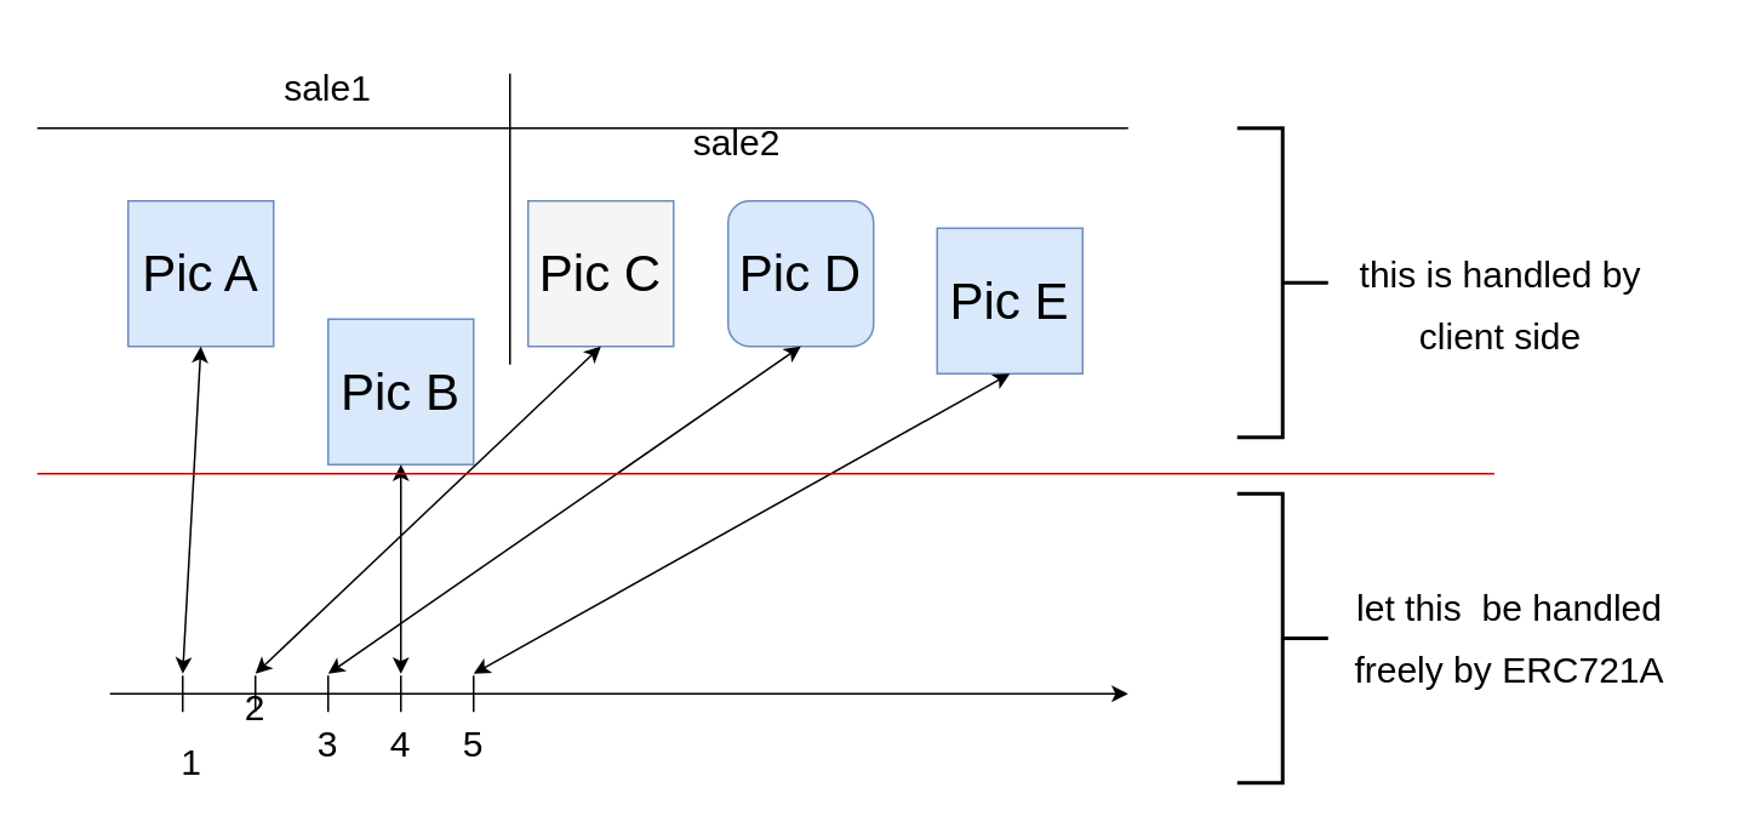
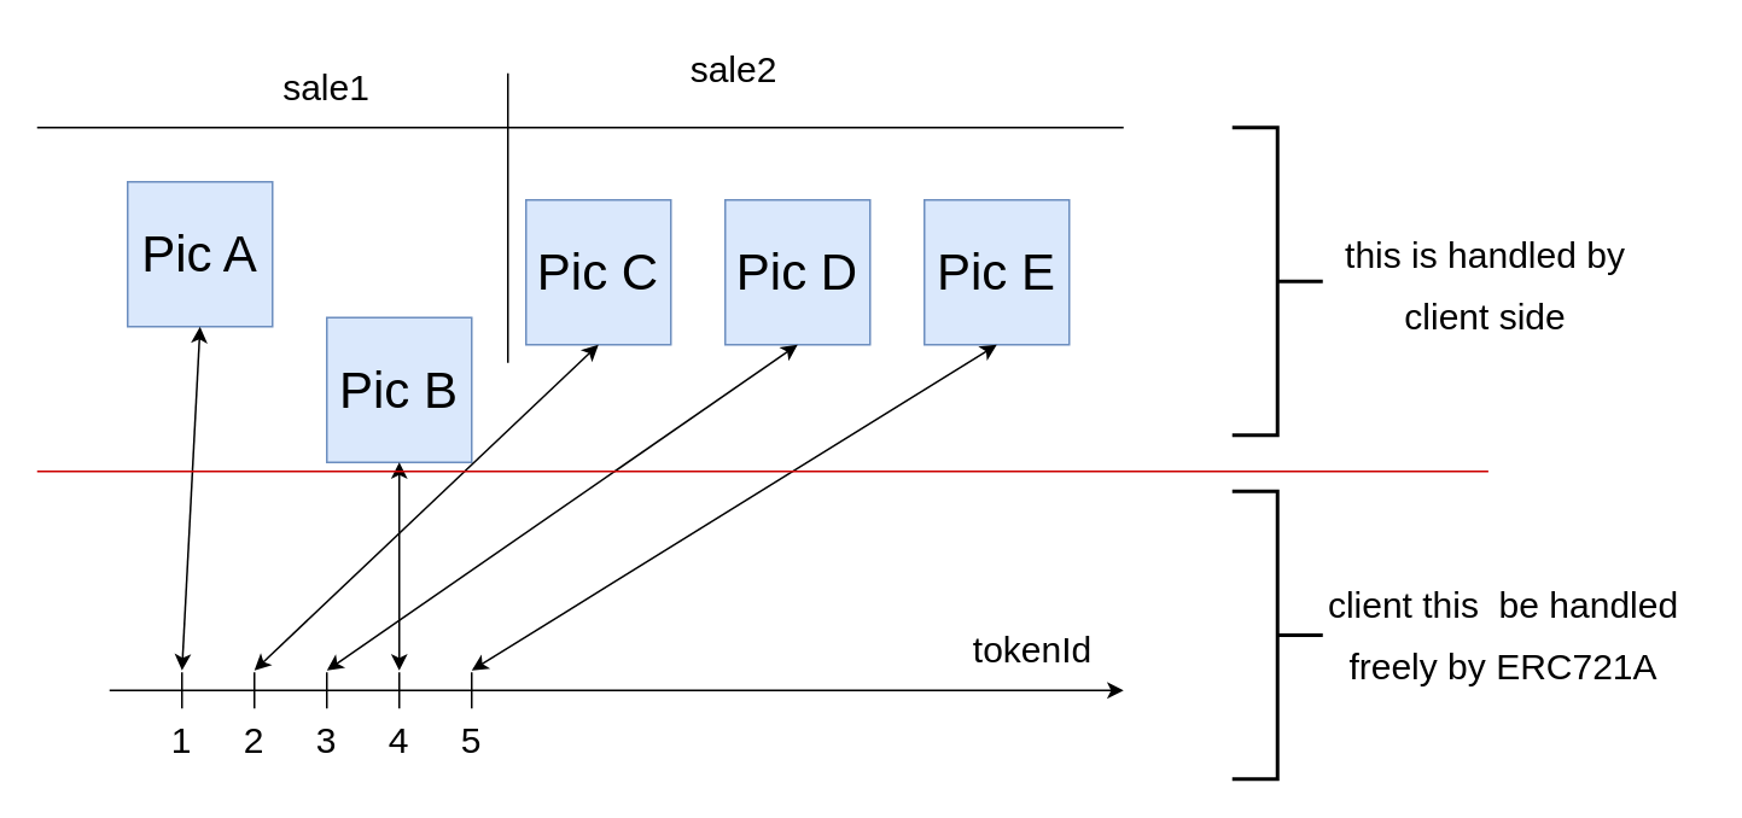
  <mxCell id="0" />
  <mxCell id="1" parent="0" />
- <mxCell id="2" value="Pic A" style="whiteSpace=wrap;html=1;aspect=fixed;fillColor=#dae8fc;strokeColor=#6c8ebf;fontSize=28;" vertex="1" parent="1"><mxGeometry x="70" y="110" width="80" height="80" as="geometry" /></mxCell>
+ <mxCell id="2" value="Pic A" style="whiteSpace=wrap;html=1;aspect=fixed;fillColor=#dae8fc;strokeColor=#6c8ebf;fontSize=28;" vertex="1" parent="1"><mxGeometry x="70" y="100" width="80" height="80" as="geometry" /></mxCell>
  <mxCell id="3" value="Pic B" style="whiteSpace=wrap;html=1;aspect=fixed;fillColor=#dae8fc;strokeColor=#6c8ebf;fontSize=28;" vertex="1" parent="1"><mxGeometry x="180" y="175" width="80" height="80" as="geometry" /></mxCell>
- <mxCell id="4" value="Pic C" style="whiteSpace=wrap;html=1;aspect=fixed;fillColor=#f5f5f5;strokeColor=#6c8ebf;fontSize=28;" vertex="1" parent="1"><mxGeometry x="290" y="110" width="80" height="80" as="geometry" /></mxCell>
- <mxCell id="5" value="Pic D" style="whiteSpace=wrap;html=1;aspect=fixed;fillColor=#dae8fc;strokeColor=#6c8ebf;fontSize=28;rounded=1;" vertex="1" parent="1"><mxGeometry x="400" y="110" width="80" height="80" as="geometry" /></mxCell>
- <mxCell id="6" value="Pic E" style="whiteSpace=wrap;html=1;aspect=fixed;fillColor=#dae8fc;strokeColor=#6c8ebf;fontSize=28;" vertex="1" parent="1"><mxGeometry x="515" y="125" width="80" height="80" as="geometry" /></mxCell>
+ <mxCell id="4" value="Pic C" style="whiteSpace=wrap;html=1;aspect=fixed;fillColor=#dae8fc;strokeColor=#6c8ebf;fontSize=28;" vertex="1" parent="1"><mxGeometry x="290" y="110" width="80" height="80" as="geometry" /></mxCell>
+ <mxCell id="5" value="Pic D" style="whiteSpace=wrap;html=1;aspect=fixed;fillColor=#dae8fc;strokeColor=#6c8ebf;fontSize=28;" vertex="1" parent="1"><mxGeometry x="400" y="110" width="80" height="80" as="geometry" /></mxCell>
+ <mxCell id="6" value="Pic E" style="whiteSpace=wrap;html=1;aspect=fixed;fillColor=#dae8fc;strokeColor=#6c8ebf;fontSize=28;" vertex="1" parent="1"><mxGeometry x="510" y="110" width="80" height="80" as="geometry" /></mxCell>
  <mxCell id="7" value="" style="endArrow=none;html=1;rounded=0;fontSize=28;" edge="1" parent="1"><mxGeometry width="50" height="50" relative="1" as="geometry"><mxPoint x="280" y="200" as="sourcePoint" /><mxPoint x="280" y="40" as="targetPoint" /></mxGeometry></mxCell>
  <mxCell id="8" value="" style="endArrow=none;html=1;rounded=0;fontSize=28;" edge="1" parent="1"><mxGeometry width="50" height="50" relative="1" as="geometry"><mxPoint x="620" y="70" as="sourcePoint" /><mxPoint x="20" y="70" as="targetPoint" /></mxGeometry></mxCell>
- <mxCell id="9" value="&lt;font style=&quot;font-size: 20px;&quot;&gt;sale2&lt;/font&gt;" style="text;html=1;strokeColor=none;fillColor=none;align=center;verticalAlign=middle;whiteSpace=wrap;rounded=0;fontSize=28;" vertex="1" parent="1"><mxGeometry x="375" y="60" width="60" height="30" as="geometry" /></mxCell>
+ <mxCell id="9" value="&lt;font style=&quot;font-size: 20px;&quot;&gt;sale2&lt;/font&gt;" style="text;html=1;strokeColor=none;fillColor=none;align=center;verticalAlign=middle;whiteSpace=wrap;rounded=0;fontSize=28;" vertex="1" parent="1"><mxGeometry x="375" y="20" width="60" height="30" as="geometry" /></mxCell>
  <mxCell id="10" value="&lt;font style=&quot;font-size: 20px;&quot;&gt;sale1&lt;/font&gt;" style="text;html=1;strokeColor=none;fillColor=none;align=center;verticalAlign=middle;whiteSpace=wrap;rounded=0;fontSize=28;" vertex="1" parent="1"><mxGeometry x="150" y="30" width="60" height="30" as="geometry" /></mxCell>
  <mxCell id="11" value="" style="endArrow=classic;html=1;rounded=0;fontSize=20;" edge="1" parent="1"><mxGeometry width="50" height="50" relative="1" as="geometry"><mxPoint x="60" y="381" as="sourcePoint" /><mxPoint x="620" y="381" as="targetPoint" /></mxGeometry></mxCell>
+ <mxCell id="12" value="&lt;span style=&quot;font-size: 20px;&quot;&gt;tokenId&lt;/span&gt;" style="text;html=1;strokeColor=none;fillColor=none;align=center;verticalAlign=middle;whiteSpace=wrap;rounded=0;fontSize=28;" vertex="1" parent="1"><mxGeometry x="540" y="341" width="60" height="30" as="geometry" /></mxCell>
  <mxCell id="13" value="" style="endArrow=none;html=1;rounded=0;fontSize=20;" edge="1" parent="1"><mxGeometry width="50" height="50" relative="1" as="geometry"><mxPoint x="100" y="371" as="sourcePoint" /><mxPoint x="100" y="371" as="targetPoint" /><Array as="points"><mxPoint x="100" y="391" /></Array></mxGeometry></mxCell>
  <mxCell id="14" value="" style="endArrow=none;html=1;rounded=0;fontSize=20;" edge="1" parent="1"><mxGeometry width="50" height="50" relative="1" as="geometry"><mxPoint x="140" y="371" as="sourcePoint" /><mxPoint x="140" y="371" as="targetPoint" /><Array as="points"><mxPoint x="140" y="391" /></Array></mxGeometry></mxCell>
  <mxCell id="15" value="" style="endArrow=none;html=1;rounded=0;fontSize=20;" edge="1" parent="1"><mxGeometry width="50" height="50" relative="1" as="geometry"><mxPoint x="180" y="371" as="sourcePoint" /><mxPoint x="180" y="391" as="targetPoint" /></mxGeometry></mxCell>
  <mxCell id="16" value="" style="endArrow=none;html=1;rounded=0;fontSize=20;" edge="1" parent="1"><mxGeometry width="50" height="50" relative="1" as="geometry"><mxPoint x="220" y="391" as="sourcePoint" /><mxPoint x="220" y="371" as="targetPoint" /></mxGeometry></mxCell>
  <mxCell id="17" value="" style="endArrow=none;html=1;rounded=0;fontSize=20;" edge="1" parent="1"><mxGeometry width="50" height="50" relative="1" as="geometry"><mxPoint x="260" y="391" as="sourcePoint" /><mxPoint x="260" y="371" as="targetPoint" /></mxGeometry></mxCell>
- <mxCell id="18" value="&lt;font style=&quot;font-size: 20px;&quot;&gt;1&lt;/font&gt;" style="text;html=1;strokeColor=none;fillColor=none;align=center;verticalAlign=middle;whiteSpace=wrap;rounded=0;fontSize=28;" vertex="1" parent="1"><mxGeometry x="95" y="401" width="20" height="30" as="geometry" /></mxCell>
- <mxCell id="19" value="&lt;font style=&quot;font-size: 20px;&quot;&gt;2&lt;/font&gt;" style="text;html=1;strokeColor=none;fillColor=none;align=center;verticalAlign=middle;whiteSpace=wrap;rounded=0;fontSize=28;" vertex="1" parent="1"><mxGeometry x="130" y="371" width="20" height="30" as="geometry" /></mxCell>
+ <mxCell id="18" value="&lt;font style=&quot;font-size: 20px;&quot;&gt;1&lt;/font&gt;" style="text;html=1;strokeColor=none;fillColor=none;align=center;verticalAlign=middle;whiteSpace=wrap;rounded=0;fontSize=28;" vertex="1" parent="1"><mxGeometry x="90" y="391" width="20" height="30" as="geometry" /></mxCell>
+ <mxCell id="19" value="&lt;font style=&quot;font-size: 20px;&quot;&gt;2&lt;/font&gt;" style="text;html=1;strokeColor=none;fillColor=none;align=center;verticalAlign=middle;whiteSpace=wrap;rounded=0;fontSize=28;" vertex="1" parent="1"><mxGeometry x="130" y="391" width="20" height="30" as="geometry" /></mxCell>
  <mxCell id="20" value="&lt;font style=&quot;font-size: 20px;&quot;&gt;3&lt;/font&gt;" style="text;html=1;strokeColor=none;fillColor=none;align=center;verticalAlign=middle;whiteSpace=wrap;rounded=0;fontSize=28;" vertex="1" parent="1"><mxGeometry x="170" y="391" width="20" height="30" as="geometry" /></mxCell>
  <mxCell id="21" value="&lt;font style=&quot;font-size: 20px;&quot;&gt;4&lt;/font&gt;" style="text;html=1;strokeColor=none;fillColor=none;align=center;verticalAlign=middle;whiteSpace=wrap;rounded=0;fontSize=28;" vertex="1" parent="1"><mxGeometry x="210" y="391" width="20" height="30" as="geometry" /></mxCell>
  <mxCell id="22" value="&lt;font style=&quot;font-size: 20px;&quot;&gt;5&lt;/font&gt;" style="text;html=1;strokeColor=none;fillColor=none;align=center;verticalAlign=middle;whiteSpace=wrap;rounded=0;fontSize=28;" vertex="1" parent="1"><mxGeometry x="250" y="391" width="20" height="30" as="geometry" /></mxCell>
  <mxCell id="23" value="" style="endArrow=classic;startArrow=classic;html=1;rounded=0;fontSize=20;entryX=0.5;entryY=1;entryDx=0;entryDy=0;" edge="1" parent="1" target="2"><mxGeometry width="50" height="50" relative="1" as="geometry"><mxPoint x="100" y="370" as="sourcePoint" /><mxPoint x="370" y="290" as="targetPoint" /></mxGeometry></mxCell>
  <mxCell id="24" value="" style="endArrow=classic;startArrow=classic;html=1;rounded=0;fontSize=20;entryX=0.5;entryY=1;entryDx=0;entryDy=0;" edge="1" parent="1" target="3"><mxGeometry width="50" height="50" relative="1" as="geometry"><mxPoint x="220" y="370" as="sourcePoint" /><mxPoint x="120" y="200" as="targetPoint" /></mxGeometry></mxCell>
  <mxCell id="25" value="" style="endArrow=classic;startArrow=classic;html=1;rounded=0;fontSize=20;entryX=0.5;entryY=1;entryDx=0;entryDy=0;" edge="1" parent="1" target="4"><mxGeometry width="50" height="50" relative="1" as="geometry"><mxPoint x="140" y="370" as="sourcePoint" /><mxPoint x="130" y="210" as="targetPoint" /></mxGeometry></mxCell>
  <mxCell id="26" value="" style="endArrow=classic;startArrow=classic;html=1;rounded=0;fontSize=20;entryX=0.5;entryY=1;entryDx=0;entryDy=0;" edge="1" parent="1" target="5"><mxGeometry width="50" height="50" relative="1" as="geometry"><mxPoint x="180" y="370" as="sourcePoint" /><mxPoint x="140" y="220" as="targetPoint" /></mxGeometry></mxCell>
  <mxCell id="27" value="" style="endArrow=classic;startArrow=classic;html=1;rounded=0;fontSize=20;entryX=0.5;entryY=1;entryDx=0;entryDy=0;" edge="1" parent="1" target="6"><mxGeometry width="50" height="50" relative="1" as="geometry"><mxPoint x="260" y="370" as="sourcePoint" /><mxPoint x="150" y="230" as="targetPoint" /></mxGeometry></mxCell>
  <mxCell id="28" value="" style="endArrow=none;html=1;rounded=0;fontSize=28;fontColor=#000000;strokeColor=#CC0000;" edge="1" parent="1"><mxGeometry width="50" height="50" relative="1" as="geometry"><mxPoint x="821.429" y="260" as="sourcePoint" /><mxPoint x="20" y="260" as="targetPoint" /></mxGeometry></mxCell>
  <mxCell id="29" value="" style="strokeWidth=2;html=1;shape=mxgraph.flowchart.annotation_2;align=left;labelPosition=right;pointerEvents=1;fontSize=20;fontColor=#000000;direction=west;" vertex="1" parent="1"><mxGeometry x="680" y="70" width="50" height="170" as="geometry" /></mxCell>
  <mxCell id="30" value="" style="strokeWidth=2;html=1;shape=mxgraph.flowchart.annotation_2;align=left;labelPosition=right;pointerEvents=1;fontSize=20;fontColor=#000000;direction=west;" vertex="1" parent="1"><mxGeometry x="680" y="271" width="50" height="159" as="geometry" /></mxCell>
- <mxCell id="31" value="&lt;span style=&quot;font-size: 20px;&quot;&gt;let this &amp;nbsp;be handled freely by ERC721A&lt;/span&gt;" style="text;html=1;strokeColor=none;fillColor=none;align=center;verticalAlign=middle;whiteSpace=wrap;rounded=0;fontSize=28;" vertex="1" parent="1"><mxGeometry x="720" y="305.5" width="220" height="85.5" as="geometry" /></mxCell>
- <mxCell id="32" value="&lt;span style=&quot;font-size: 20px;&quot;&gt;this is handled by client side&lt;/span&gt;" style="text;html=1;strokeColor=none;fillColor=none;align=center;verticalAlign=middle;whiteSpace=wrap;rounded=0;fontSize=28;" vertex="1" parent="1"><mxGeometry x="745" y="139.31" width="160" height="51.37" as="geometry" /></mxCell>
+ <mxCell id="31" value="&lt;span style=&quot;font-size: 20px;&quot;&gt;client this &amp;nbsp;be handled freely by ERC721A&lt;/span&gt;" style="text;html=1;strokeColor=none;fillColor=none;align=center;verticalAlign=middle;whiteSpace=wrap;rounded=0;fontSize=28;" vertex="1" parent="1"><mxGeometry x="720" y="305.5" width="220" height="85.5" as="geometry" /></mxCell>
+ <mxCell id="32" value="&lt;span style=&quot;font-size: 20px;&quot;&gt;this is handled by client side&lt;/span&gt;" style="text;html=1;strokeColor=none;fillColor=none;align=center;verticalAlign=middle;whiteSpace=wrap;rounded=0;fontSize=28;" vertex="1" parent="1"><mxGeometry x="740" y="129.31" width="160" height="51.37" as="geometry" /></mxCell>
